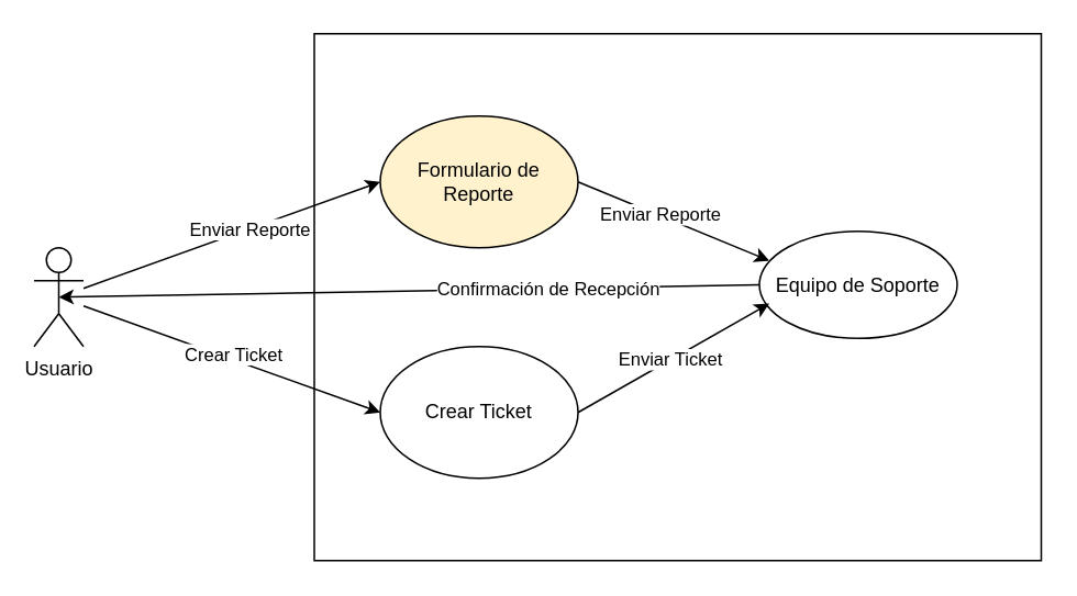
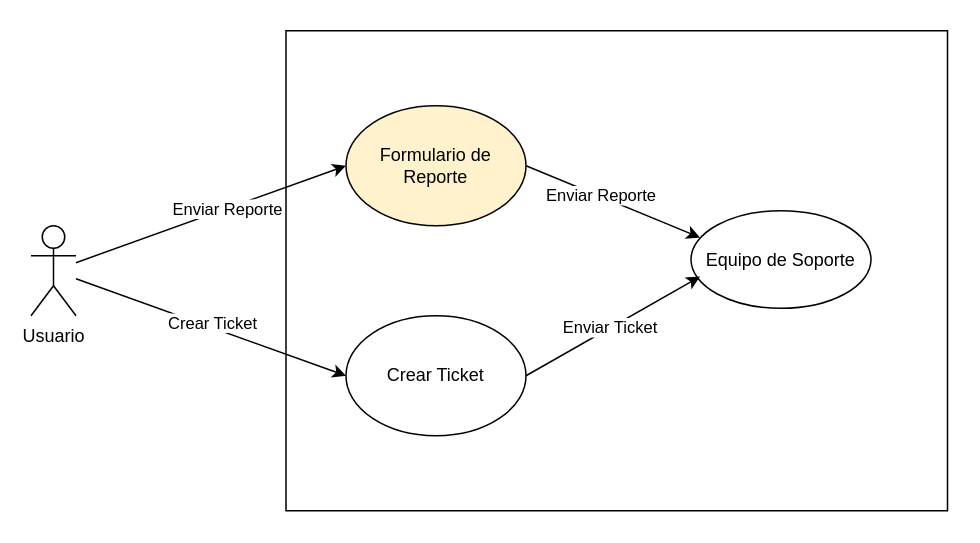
  <mxCell id="0" />
  <mxCell id="1" parent="0" />
  <mxCell id="2" value="&lt;div&gt;&lt;br&gt;&lt;/div&gt;" style="rounded=0;whiteSpace=wrap;html=1;" vertex="1" parent="1"><mxGeometry x="190" y="20" width="441" height="320" as="geometry" /></mxCell>
  <mxCell id="3" style="edgeStyle=none;rounded=0;orthogonalLoop=1;jettySize=auto;html=1;entryX=0;entryY=0.5;entryDx=0;entryDy=0;" edge="1" parent="1" source="5" target="8"><mxGeometry relative="1" as="geometry" /></mxCell>
  <mxCell id="4" value="Enviar Reporte" style="edgeLabel;html=1;align=center;verticalAlign=middle;resizable=0;points=[];" connectable="0" vertex="1" parent="3"><mxGeometry x="0.115" relative="1" as="geometry"><mxPoint as="offset" /></mxGeometry></mxCell>
  <mxCell id="5" value="Usuario" style="shape=umlActor;verticalLabelPosition=bottom;verticalAlign=top;html=1;outlineConnect=0;" vertex="1" parent="1"><mxGeometry x="20" y="150" width="30" height="60" as="geometry" /></mxCell>
  <mxCell id="6" style="edgeStyle=none;rounded=0;orthogonalLoop=1;jettySize=auto;html=1;exitX=1;exitY=0.5;exitDx=0;exitDy=0;entryX=0.05;entryY=0.275;entryDx=0;entryDy=0;entryPerimeter=0;" edge="1" parent="1" source="8" target="10"><mxGeometry relative="1" as="geometry" /></mxCell>
  <mxCell id="7" value="Enviar Reporte" style="edgeLabel;html=1;align=center;verticalAlign=middle;resizable=0;points=[];" connectable="0" vertex="1" parent="6"><mxGeometry x="-0.132" relative="1" as="geometry"><mxPoint y="-1" as="offset" /></mxGeometry></mxCell>
  <mxCell id="8" value="Formulario de Reporte" style="ellipse;whiteSpace=wrap;html=1;fillColor=#fff2cc;" vertex="1" parent="1"><mxGeometry x="230" y="70" width="120" height="80" as="geometry" /></mxCell>
  <mxCell id="9" value="Crear Ticket" style="ellipse;whiteSpace=wrap;html=1;" vertex="1" parent="1"><mxGeometry x="230" y="210" width="120" height="80" as="geometry" /></mxCell>
  <mxCell id="10" value="Equipo de Soporte" style="ellipse;whiteSpace=wrap;html=1;" vertex="1" parent="1"><mxGeometry x="460" y="140" width="120" height="65" as="geometry" /></mxCell>
  <mxCell id="11" value="" style="endArrow=classic;html=1;rounded=0;entryX=0;entryY=0.5;entryDx=0;entryDy=0;" edge="1" parent="1" source="5" target="9"><mxGeometry width="50" height="50" relative="1" as="geometry"><mxPoint x="300" y="290" as="sourcePoint" /><mxPoint x="350" y="240" as="targetPoint" /></mxGeometry></mxCell>
  <mxCell id="12" value="Crear Ticket" style="edgeLabel;html=1;align=center;verticalAlign=middle;resizable=0;points=[];" connectable="0" vertex="1" parent="11"><mxGeometry x="-0.004" y="3" relative="1" as="geometry"><mxPoint as="offset" /></mxGeometry></mxCell>
  <mxCell id="13" value="" style="endArrow=classic;html=1;rounded=0;entryX=0.05;entryY=0.675;entryDx=0;entryDy=0;exitX=1;exitY=0.5;exitDx=0;exitDy=0;entryPerimeter=0;" edge="1" parent="1" source="9" target="10"><mxGeometry width="50" height="50" relative="1" as="geometry"><mxPoint x="300" y="290" as="sourcePoint" /><mxPoint x="350" y="240" as="targetPoint" /></mxGeometry></mxCell>
  <mxCell id="14" value="Enviar Ticket" style="edgeLabel;html=1;align=center;verticalAlign=middle;resizable=0;points=[];" connectable="0" vertex="1" parent="13"><mxGeometry x="-0.047" y="1" relative="1" as="geometry"><mxPoint as="offset" /></mxGeometry></mxCell>
- <mxCell id="15" value="" style="endArrow=classic;html=1;rounded=0;entryX=0.5;entryY=0.5;entryDx=0;entryDy=0;entryPerimeter=0;exitX=0;exitY=0.5;exitDx=0;exitDy=0;" edge="1" parent="1" source="10" target="5"><mxGeometry width="50" height="50" relative="1" as="geometry"><mxPoint x="300" y="290" as="sourcePoint" /><mxPoint x="350" y="240" as="targetPoint" /></mxGeometry></mxCell>
- <mxCell id="16" value="Confirmación de Recepción" style="edgeLabel;html=1;align=center;verticalAlign=middle;resizable=0;points=[];" connectable="0" vertex="1" parent="15"><mxGeometry x="-0.393" relative="1" as="geometry"><mxPoint as="offset" /></mxGeometry></mxCell>
